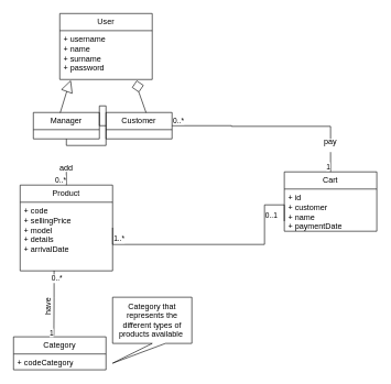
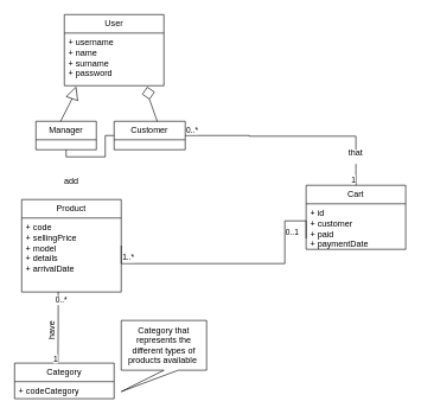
  <mxCell id="0" />
  <mxCell id="1" parent="0" />
  <mxCell id="2" value="User" style="swimlane;fontStyle=0;childLayout=stackLayout;horizontal=1;startSize=26;fillColor=none;horizontalStack=0;resizeParent=1;resizeParentMax=0;resizeLast=0;collapsible=1;marginBottom=0;whiteSpace=wrap;html=1;" parent="1" vertex="1"><mxGeometry x="90" y="20" width="140" height="100" as="geometry" /></mxCell>
  <mxCell id="3" value="+ username&lt;div&gt;+ name&lt;/div&gt;&lt;div&gt;+ surname&lt;/div&gt;&lt;div&gt;+ password&lt;/div&gt;" style="text;strokeColor=none;fillColor=none;align=left;verticalAlign=top;spacingLeft=4;spacingRight=4;overflow=hidden;rotatable=0;points=[[0,0.5],[1,0.5]];portConstraint=eastwest;whiteSpace=wrap;html=1;" parent="2" vertex="1"><mxGeometry y="26" width="140" height="74" as="geometry" /></mxCell>
  <mxCell id="4" value="Customer" style="swimlane;fontStyle=0;childLayout=stackLayout;horizontal=1;startSize=26;fillColor=none;horizontalStack=0;resizeParent=1;resizeParentMax=0;resizeLast=0;collapsible=1;marginBottom=0;whiteSpace=wrap;html=1;" parent="1" vertex="1"><mxGeometry x="160" y="170" width="100" height="40" as="geometry" /></mxCell>
- <mxCell id="5" value="Manager" style="swimlane;fontStyle=0;childLayout=stackLayout;horizontal=1;startSize=26;fillColor=none;horizontalStack=0;resizeParent=1;resizeParentMax=0;resizeLast=0;collapsible=1;marginBottom=0;whiteSpace=wrap;html=1;" parent="1" vertex="1"><mxGeometry x="50" y="170" width="100" height="40" as="geometry" /></mxCell>
+ <mxCell id="5" value="Manager" style="swimlane;fontStyle=0;childLayout=stackLayout;horizontal=1;startSize=26;fillColor=none;horizontalStack=0;resizeParent=1;resizeParentMax=0;resizeLast=0;collapsible=1;marginBottom=0;whiteSpace=wrap;html=1;" parent="1" vertex="1"><mxGeometry x="50" y="170" width="85" height="40" as="geometry" /></mxCell>
  <mxCell id="6" value="Product" style="swimlane;fontStyle=0;childLayout=stackLayout;horizontal=1;startSize=26;fillColor=none;horizontalStack=0;resizeParent=1;resizeParentMax=0;resizeLast=0;collapsible=1;marginBottom=0;whiteSpace=wrap;html=1;" parent="1" vertex="1"><mxGeometry x="30" y="280" width="140" height="130" as="geometry" /></mxCell>
  <mxCell id="7" value="+ code&lt;div&gt;+ sellingPrice&lt;/div&gt;&lt;div&gt;+ model&lt;/div&gt;&lt;div&gt;+ details&lt;/div&gt;&lt;div&gt;+ arrivalDate&lt;/div&gt;" style="text;strokeColor=none;fillColor=none;align=left;verticalAlign=top;spacingLeft=4;spacingRight=4;overflow=hidden;rotatable=0;points=[[0,0.5],[1,0.5]];portConstraint=eastwest;whiteSpace=wrap;html=1;" parent="6" vertex="1"><mxGeometry y="26" width="140" height="104" as="geometry" /></mxCell>
  <mxCell id="8" value="" style="endArrow=block;endSize=16;endFill=0;html=1;rounded=0;exitX=0.407;exitY=0.008;exitDx=0;exitDy=0;exitPerimeter=0;entryX=0.12;entryY=1.014;entryDx=0;entryDy=0;entryPerimeter=0;" parent="1" source="5" target="3" edge="1"><mxGeometry width="160" relative="1" as="geometry"><mxPoint x="90" y="140.23" as="sourcePoint" /><mxPoint x="180" y="140" as="targetPoint" /><Array as="points"><mxPoint x="100" y="140" /></Array></mxGeometry></mxCell>
  <mxCell id="9" value="" style="endArrow=diamond;endSize=16;endFill=0;html=1;rounded=0;exitX=0.607;exitY=0.007;exitDx=0;exitDy=0;exitPerimeter=0;entryX=0.832;entryY=1.019;entryDx=0;entryDy=0;entryPerimeter=0;" parent="1" source="4" target="3" edge="1"><mxGeometry width="160" relative="1" as="geometry"><mxPoint x="200" y="170" as="sourcePoint" /><mxPoint x="217" y="121" as="targetPoint" /><Array as="points"><mxPoint x="210" y="140" /></Array></mxGeometry></mxCell>
- <mxCell id="10" value="" style="endArrow=none;html=1;edgeStyle=orthogonalEdgeStyle;rounded=0;exitX=0.5;exitY=1;exitDx=0;exitDy=0;entryX=0.5;entryY=0;entryDx=0;entryDy=0;" parent="1" source="13" target="6" edge="1"><mxGeometry relative="1" as="geometry"><mxPoint x="230" y="300" as="sourcePoint" /><mxPoint x="390" y="300" as="targetPoint" /></mxGeometry></mxCell>
- <mxCell id="11" value="0..*" style="edgeLabel;resizable=0;html=1;align=right;verticalAlign=bottom;" parent="10" connectable="0" vertex="1"><mxGeometry x="1" relative="1" as="geometry" /></mxCell>
  <mxCell id="12" value="" style="endArrow=none;html=1;edgeStyle=orthogonalEdgeStyle;rounded=0;exitX=0.5;exitY=1;exitDx=0;exitDy=0;" parent="1" source="5" target="4" edge="1"><mxGeometry relative="1" as="geometry"><mxPoint x="100" y="210" as="sourcePoint" /><mxPoint x="100" y="280" as="targetPoint" /></mxGeometry></mxCell>
  <mxCell id="13" value="add" style="text;html=1;align=center;verticalAlign=middle;whiteSpace=wrap;rounded=0;rotation=0;" parent="1" vertex="1"><mxGeometry x="85" y="250" width="30" height="10" as="geometry" /></mxCell>
  <mxCell id="14" value="Cart" style="swimlane;fontStyle=0;childLayout=stackLayout;horizontal=1;startSize=26;fillColor=none;horizontalStack=0;resizeParent=1;resizeParentMax=0;resizeLast=0;collapsible=1;marginBottom=0;whiteSpace=wrap;html=1;" parent="1" vertex="1"><mxGeometry x="430" y="260" width="140" height="90" as="geometry" /></mxCell>
- <mxCell id="15" value="+ id&lt;div&gt;+ customer&lt;/div&gt;&lt;div&gt;+ name&lt;/div&gt;&lt;div&gt;+ paymentDate&lt;/div&gt;" style="text;strokeColor=none;fillColor=none;align=left;verticalAlign=top;spacingLeft=4;spacingRight=4;overflow=hidden;rotatable=0;points=[[0,0.5],[1,0.5]];portConstraint=eastwest;whiteSpace=wrap;html=1;" parent="14" vertex="1"><mxGeometry y="26" width="140" height="64" as="geometry" /></mxCell>
+ <mxCell id="15" value="+ id&lt;div&gt;+ customer&lt;/div&gt;&lt;div&gt;+ paid&lt;/div&gt;&lt;div&gt;+ paymentDate&lt;/div&gt;" style="text;strokeColor=none;fillColor=none;align=left;verticalAlign=top;spacingLeft=4;spacingRight=4;overflow=hidden;rotatable=0;points=[[0,0.5],[1,0.5]];portConstraint=eastwest;whiteSpace=wrap;html=1;" parent="14" vertex="1"><mxGeometry y="26" width="140" height="64" as="geometry" /></mxCell>
  <mxCell id="16" value="" style="endArrow=none;html=1;edgeStyle=orthogonalEdgeStyle;rounded=0;entryX=0;entryY=0.762;entryDx=0;entryDy=0;entryPerimeter=0;" parent="1" target="15" edge="1"><mxGeometry relative="1" as="geometry"><mxPoint x="170" y="344.67" as="sourcePoint" /><mxPoint x="500" y="310" as="targetPoint" /><Array as="points"><mxPoint x="170" y="370" /><mxPoint x="400" y="370" /><mxPoint x="400" y="310" /></Array></mxGeometry></mxCell>
  <mxCell id="17" value="1..*" style="edgeLabel;resizable=0;html=1;align=left;verticalAlign=bottom;" parent="16" connectable="0" vertex="1"><mxGeometry x="-1" relative="1" as="geometry"><mxPoint y="25" as="offset" /></mxGeometry></mxCell>
  <mxCell id="18" value="0..1" style="edgeLabel;resizable=0;html=1;align=right;verticalAlign=bottom;" parent="16" connectable="0" vertex="1"><mxGeometry x="1" relative="1" as="geometry"><mxPoint x="-10" as="offset" /></mxGeometry></mxCell>
  <mxCell id="19" value="" style="endArrow=none;html=1;edgeStyle=orthogonalEdgeStyle;rounded=0;entryX=0.5;entryY=0;entryDx=0;entryDy=0;" parent="1" target="14" edge="1"><mxGeometry relative="1" as="geometry"><mxPoint x="500" y="230" as="sourcePoint" /><mxPoint x="410" y="80" as="targetPoint" /><Array as="points"><mxPoint x="500" y="260" /><mxPoint x="500" y="260" /></Array></mxGeometry></mxCell>
  <mxCell id="20" value="1" style="edgeLabel;resizable=0;html=1;align=right;verticalAlign=bottom;" parent="19" connectable="0" vertex="1"><mxGeometry x="1" relative="1" as="geometry" /></mxCell>
  <mxCell id="21" value="" style="endArrow=none;html=1;edgeStyle=orthogonalEdgeStyle;rounded=0;" parent="1" edge="1"><mxGeometry relative="1" as="geometry"><mxPoint x="260" y="190" as="sourcePoint" /><mxPoint x="500" y="210" as="targetPoint" /><Array as="points"><mxPoint x="350" y="190" /><mxPoint x="530" y="191" /></Array></mxGeometry></mxCell>
  <mxCell id="22" value="0..*" style="edgeLabel;resizable=0;html=1;align=left;verticalAlign=bottom;" parent="21" connectable="0" vertex="1"><mxGeometry x="-1" relative="1" as="geometry" /></mxCell>
- <mxCell id="23" value="pay" style="text;html=1;align=center;verticalAlign=middle;whiteSpace=wrap;rounded=0;" parent="1" vertex="1"><mxGeometry x="470" y="200" width="60" height="30" as="geometry" /></mxCell>
+ <mxCell id="23" value="that" style="text;html=1;align=center;verticalAlign=middle;whiteSpace=wrap;rounded=0;" parent="1" vertex="1"><mxGeometry x="470" y="200" width="60" height="30" as="geometry" /></mxCell>
  <mxCell id="24" value="Category" style="swimlane;fontStyle=0;childLayout=stackLayout;horizontal=1;startSize=26;fillColor=none;horizontalStack=0;resizeParent=1;resizeParentMax=0;resizeLast=0;collapsible=1;marginBottom=0;whiteSpace=wrap;html=1;" parent="1" vertex="1"><mxGeometry x="20" y="510" width="140" height="50" as="geometry" /></mxCell>
  <mxCell id="25" value="+ codeCategory" style="text;strokeColor=none;fillColor=none;align=left;verticalAlign=top;spacingLeft=4;spacingRight=4;overflow=hidden;rotatable=0;points=[[0,0.5],[1,0.5]];portConstraint=eastwest;whiteSpace=wrap;html=1;" parent="24" vertex="1"><mxGeometry y="26" width="140" height="24" as="geometry" /></mxCell>
  <mxCell id="26" value="" style="endArrow=none;html=1;edgeStyle=orthogonalEdgeStyle;rounded=0;entryX=0.436;entryY=-0.042;entryDx=0;entryDy=0;entryPerimeter=0;exitX=0.367;exitY=0.997;exitDx=0;exitDy=0;exitPerimeter=0;" parent="1" source="7" target="24" edge="1"><mxGeometry relative="1" as="geometry"><mxPoint x="81" y="412" as="sourcePoint" /><mxPoint x="220" y="450" as="targetPoint" /><Array as="points"><mxPoint x="81" y="450" /><mxPoint x="81" y="450" /></Array></mxGeometry></mxCell>
  <mxCell id="27" value="0..*" style="edgeLabel;resizable=0;html=1;align=left;verticalAlign=bottom;" parent="26" connectable="0" vertex="1"><mxGeometry x="-1" relative="1" as="geometry"><mxPoint x="-5" y="20" as="offset" /></mxGeometry></mxCell>
  <mxCell id="28" value="1" style="edgeLabel;resizable=0;html=1;align=right;verticalAlign=bottom;" parent="26" connectable="0" vertex="1"><mxGeometry x="1" relative="1" as="geometry"><mxPoint y="4" as="offset" /></mxGeometry></mxCell>
  <mxCell id="29" value="Category that represents the different types of products available&amp;nbsp;" style="shape=callout;whiteSpace=wrap;html=1;perimeter=calloutPerimeter;position2=0;" parent="1" vertex="1"><mxGeometry x="170" y="450" width="120" height="100" as="geometry" /></mxCell>
  <mxCell id="30" value="have" style="text;html=1;align=center;verticalAlign=middle;whiteSpace=wrap;rounded=0;rotation=-90;" parent="1" vertex="1"><mxGeometry x="55" y="460" width="35" height="7.69" as="geometry" /></mxCell>
